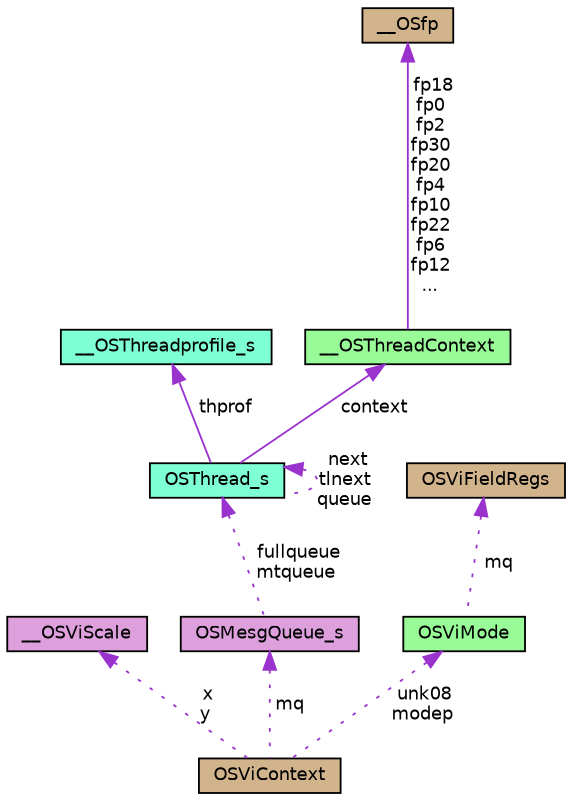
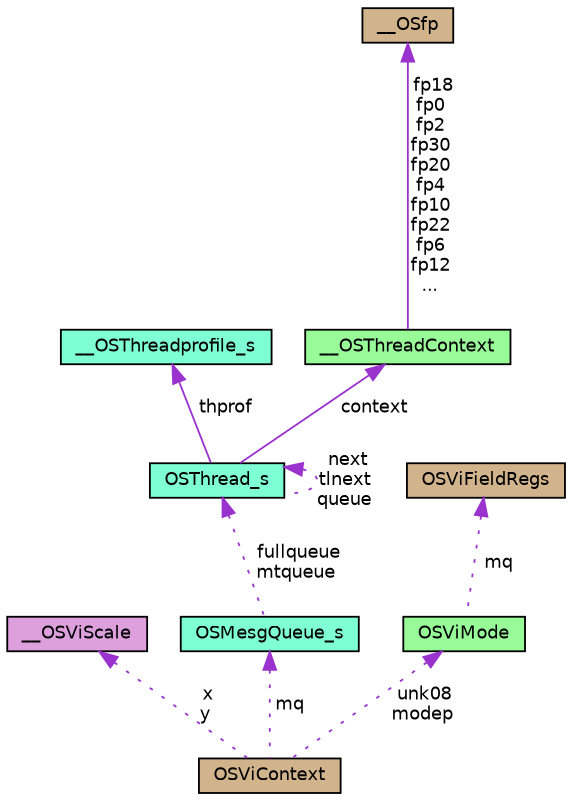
  digraph {
    node [color=black fillcolor=tan fontname=Helvetica fontsize=10 shape=record style=filled]
    edge [color=darkorchid3 dir=back fontname=Helvetica fontsize=10 labelfontname=Helvetica labelfontsize=10 style=dotted]
    n1 [fontcolor=black height=0.2 label=OSViContext width=0.4]
    n2 [fillcolor=plum height=0.2 label=__OSViScale width=0.4]
-   n3 [fillcolor=plum height=0.2 label=OSMesgQueue_s width=0.4]
+   n3 [fillcolor=aquamarine height=0.2 label=OSMesgQueue_s width=0.4]
    n4 [fillcolor=aquamarine height=0.2 label=OSThread_s width=0.4]
    n5 [fillcolor=aquamarine height=0.2 label=__OSThreadprofile_s width=0.4]
    n6 [fillcolor=palegreen height=0.2 label=__OSThreadContext width=0.4]
    n7 [height=0.2 label=__OSfp width=0.4]
    n8 [fillcolor=palegreen height=0.2 label=OSViMode width=0.4]
    n9 [height=0.2 label=OSViFieldRegs width=0.4]
    n2 -> n1 [label=" x\ny"]
    n3 -> n1 [label=" mq"]
    n4 -> n3 [label=" fullqueue\nmtqueue"]
    n4 -> n4 [label=" next\ntlnext\nqueue"]
    n5 -> n4 [label=" thprof" style=solid]
    n6 -> n4 [label=" context" style=solid]
    n7 -> n6 [label=" fp18\nfp0\nfp2\nfp30\nfp20\nfp4\nfp10\nfp22\nfp6\nfp12\n..." style=solid]
    n8 -> n1 [label=" unk08\nmodep"]
    n9 -> n8 [label=" mq"]
  }
